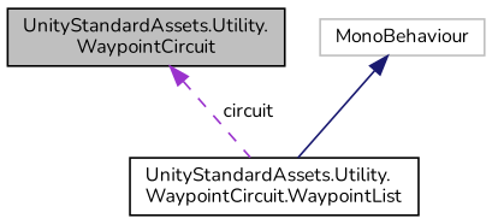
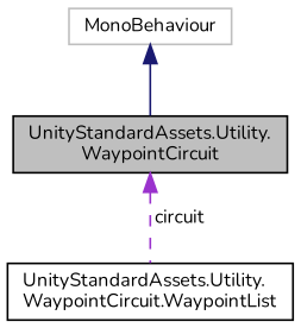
  digraph {
    fontname=Nunito
    node [color=black fillcolor=white fontname=Nunito fontsize=10 shape=record style=filled]
    edge [dir=back fontname=Nunito fontsize=10 labelfontname=Helvetica labelfontsize=10]
    n1 [fillcolor=grey75 fontcolor=black height=0.2 label="UnityStandardAssets.Utility.\lWaypointCircuit" width=0.4]
    n2 [height=0.2 label="UnityStandardAssets.Utility.\lWaypointCircuit.WaypointList" width=0.4]
    n3 [color=grey75 height=0.2 label=MonoBehaviour width=0.4]
    n1 -> n2 [color=darkorchid3 label=" circuit" style=dashed]
-   n3 -> n2 [color=midnightblue style=solid]
+   n3 -> n1 [color=midnightblue style=solid]
  }
